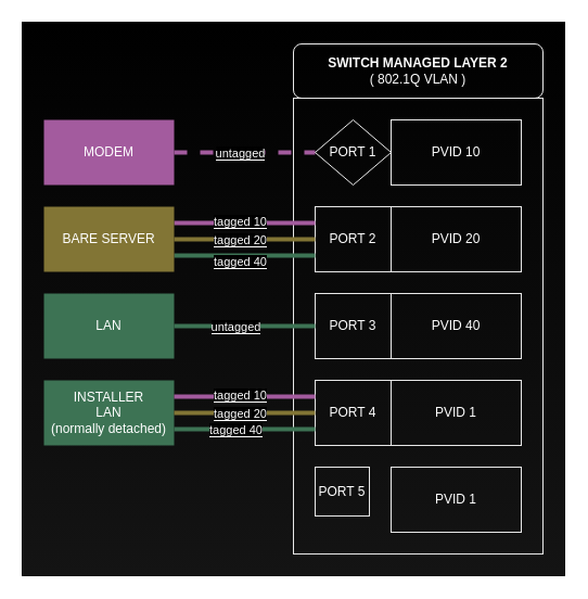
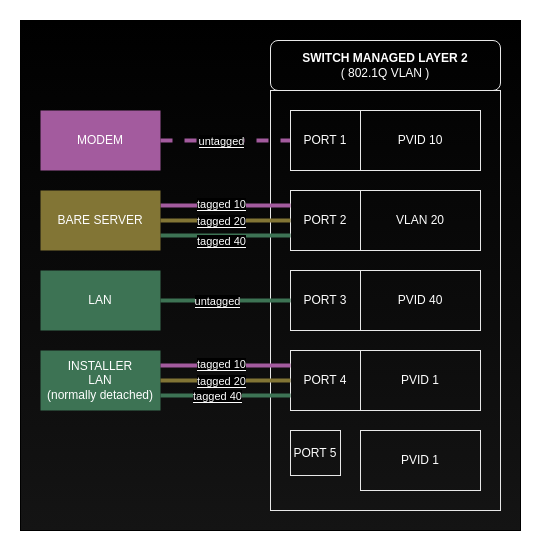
  <mxCell id="0" />
  <mxCell id="1" parent="0" />
  <mxCell id="2" value="" style="rounded=0;whiteSpace=wrap;html=1;fillColor=#000000;gradientColor=#141414;" parent="1" vertex="1"><mxGeometry x="20" y="20" width="500" height="510" as="geometry" /></mxCell>
  <mxCell id="3" value="" style="rounded=0;whiteSpace=wrap;html=1;fillColor=none;strokeColor=#E8E8E8;" parent="1" vertex="1"><mxGeometry x="270" y="90" width="230" height="420" as="geometry" /></mxCell>
  <mxCell id="4" style="edgeStyle=none;html=1;exitX=1;exitY=0.5;exitDx=0;exitDy=0;fillColor=#d80073;strokeColor=#A35B9E;endArrow=none;endFill=0;strokeWidth=4;entryX=0;entryY=0.5;entryDx=0;entryDy=0;dashed=1;" parent="1" source="6" target="8" edge="1"><mxGeometry relative="1" as="geometry"><mxPoint x="280" y="140" as="targetPoint" /></mxGeometry></mxCell>
  <mxCell id="5" value="&lt;font style=&quot;background-color: rgb(0, 0, 0);&quot; color=&quot;#ffffff&quot;&gt;untagged&lt;/font&gt;" style="edgeLabel;html=1;align=center;verticalAlign=middle;resizable=0;points=[];" parent="4" vertex="1" connectable="0"><mxGeometry x="0.145" y="2" relative="1" as="geometry"><mxPoint x="-14" y="2" as="offset" /></mxGeometry></mxCell>
  <mxCell id="6" value="&lt;font color=&quot;#ffffff&quot;&gt;MODEM&lt;/font&gt;" style="rounded=0;whiteSpace=wrap;html=1;fillColor=#A35B9E;strokeColor=none;" parent="1" vertex="1"><mxGeometry x="40" y="110" width="120" height="60" as="geometry" /></mxCell>
  <mxCell id="7" value="&lt;font color=&quot;#ffffff&quot;&gt;&lt;b&gt;SWITCH MANAGED LAYER 2&lt;br&gt;&lt;/b&gt;( 802.1Q VLAN )&lt;/font&gt;" style="whiteSpace=wrap;html=1;fillColor=none;strokeColor=#E8E8E8;rounded=1;" parent="1" vertex="1"><mxGeometry x="270" y="40" width="230" height="50" as="geometry" /></mxCell>
- <mxCell id="8" value="&lt;font color=&quot;#ffffff&quot;&gt;PORT 1&lt;/font&gt;" style="rhombus;whiteSpace=wrap;html=1;fillColor=none;strokeColor=#E8E8E8;" parent="1" vertex="1"><mxGeometry x="290" y="110" width="70" height="60" as="geometry" /></mxCell>
+ <mxCell id="8" value="&lt;font color=&quot;#ffffff&quot;&gt;PORT 1&lt;/font&gt;" style="rounded=0;whiteSpace=wrap;html=1;fillColor=none;strokeColor=#E8E8E8;" parent="1" vertex="1"><mxGeometry x="290" y="110" width="70" height="60" as="geometry" /></mxCell>
  <mxCell id="9" value="&lt;font color=&quot;#ffffff&quot;&gt;PVID 10&lt;br&gt;&lt;/font&gt;" style="rounded=0;whiteSpace=wrap;html=1;fillColor=none;strokeColor=#E8E8E8;" parent="1" vertex="1"><mxGeometry x="360" y="110" width="120" height="60" as="geometry" /></mxCell>
  <mxCell id="10" value="&lt;font color=&quot;#ffffff&quot;&gt;PORT 2&lt;/font&gt;" style="rounded=0;whiteSpace=wrap;html=1;fillColor=none;strokeColor=#E8E8E8;" parent="1" vertex="1"><mxGeometry x="290" y="190" width="70" height="60" as="geometry" /></mxCell>
- <mxCell id="11" value="&lt;font color=&quot;#ffffff&quot;&gt;PVID 20&lt;br&gt;&lt;/font&gt;" style="rounded=0;whiteSpace=wrap;html=1;fillColor=none;strokeColor=#E8E8E8;" parent="1" vertex="1"><mxGeometry x="360" y="190" width="120" height="60" as="geometry" /></mxCell>
+ <mxCell id="11" value="&lt;font color=&quot;#ffffff&quot;&gt;VLAN 20&lt;br&gt;&lt;/font&gt;" style="rounded=0;whiteSpace=wrap;html=1;fillColor=none;strokeColor=#E8E8E8;" parent="1" vertex="1"><mxGeometry x="360" y="190" width="120" height="60" as="geometry" /></mxCell>
  <mxCell id="12" value="&lt;font color=&quot;#ffffff&quot;&gt;PORT 3&lt;/font&gt;" style="rounded=0;whiteSpace=wrap;html=1;fillColor=none;strokeColor=#E8E8E8;" parent="1" vertex="1"><mxGeometry x="290" y="270" width="70" height="60" as="geometry" /></mxCell>
  <mxCell id="13" value="&lt;font color=&quot;#ffffff&quot;&gt;PVID 40&lt;br&gt;&lt;/font&gt;" style="rounded=0;whiteSpace=wrap;html=1;fillColor=none;strokeColor=#E8E8E8;" parent="1" vertex="1"><mxGeometry x="360" y="270" width="120" height="60" as="geometry" /></mxCell>
  <mxCell id="14" style="edgeStyle=none;html=1;exitX=1;exitY=0.5;exitDx=0;exitDy=0;strokeColor=#3D7354;endArrow=none;endFill=0;strokeWidth=4;entryX=0;entryY=0.5;entryDx=0;entryDy=0;" parent="1" source="16" target="12" edge="1"><mxGeometry relative="1" as="geometry"><mxPoint x="280" y="300" as="targetPoint" /></mxGeometry></mxCell>
  <mxCell id="15" value="&lt;font style=&quot;background-color: rgb(0, 0, 0);&quot; color=&quot;#ffffff&quot;&gt;untagged&lt;/font&gt;" style="edgeLabel;html=1;align=center;verticalAlign=middle;resizable=0;points=[];" parent="14" vertex="1" connectable="0"><mxGeometry x="0.192" y="2" relative="1" as="geometry"><mxPoint x="-21" y="2" as="offset" /></mxGeometry></mxCell>
  <mxCell id="16" value="&lt;font color=&quot;#ffffff&quot;&gt;LAN&lt;/font&gt;" style="rounded=0;whiteSpace=wrap;html=1;fillColor=#3D7354;strokeColor=none;" parent="1" vertex="1"><mxGeometry x="40" y="270" width="120" height="60" as="geometry" /></mxCell>
  <mxCell id="17" style="edgeStyle=none;html=1;exitX=1;exitY=0.5;exitDx=0;exitDy=0;strokeColor=#827535;endArrow=none;endFill=0;strokeWidth=4;entryX=0;entryY=0.5;entryDx=0;entryDy=0;" parent="1" source="23" target="10" edge="1"><mxGeometry relative="1" as="geometry"><mxPoint x="280" y="220" as="targetPoint" /></mxGeometry></mxCell>
  <mxCell id="18" value="&lt;font style=&quot;background-color: rgb(0, 0, 0);&quot; color=&quot;#ffffff&quot;&gt;tagged 20&lt;/font&gt;" style="edgeLabel;html=1;align=center;verticalAlign=middle;resizable=0;points=[];" parent="17" vertex="1" connectable="0"><mxGeometry x="-0.302" y="-1" relative="1" as="geometry"><mxPoint x="15" y="-1" as="offset" /></mxGeometry></mxCell>
  <mxCell id="19" style="edgeStyle=none;html=1;exitX=1;exitY=0.75;exitDx=0;exitDy=0;strokeColor=#3D7354;strokeWidth=4;endArrow=none;endFill=0;entryX=0;entryY=0.75;entryDx=0;entryDy=0;" parent="1" source="23" target="10" edge="1"><mxGeometry relative="1" as="geometry"><mxPoint x="280" y="235" as="targetPoint" /></mxGeometry></mxCell>
  <mxCell id="20" value="&lt;font style=&quot;background-color: rgb(0, 0, 0);&quot; color=&quot;#ffffff&quot;&gt;tagged 40&lt;/font&gt;" style="edgeLabel;html=1;align=center;verticalAlign=middle;resizable=0;points=[];" parent="19" vertex="1" connectable="0"><mxGeometry x="0.31" y="6" relative="1" as="geometry"><mxPoint x="-25" y="11" as="offset" /></mxGeometry></mxCell>
  <mxCell id="21" style="edgeStyle=none;html=1;exitX=1;exitY=0.25;exitDx=0;exitDy=0;strokeColor=#A35B9E;strokeWidth=4;endArrow=none;endFill=0;entryX=0;entryY=0.25;entryDx=0;entryDy=0;" parent="1" source="23" target="10" edge="1"><mxGeometry relative="1" as="geometry"><mxPoint x="280" y="205" as="targetPoint" /></mxGeometry></mxCell>
  <mxCell id="22" value="&lt;font style=&quot;background-color: rgb(0, 0, 0);&quot; color=&quot;#ffffff&quot;&gt;tagged 10&lt;/font&gt;" style="edgeLabel;html=1;align=center;verticalAlign=middle;resizable=0;points=[];" parent="21" vertex="1" connectable="0"><mxGeometry x="0.192" y="2" relative="1" as="geometry"><mxPoint x="-17" as="offset" /></mxGeometry></mxCell>
  <mxCell id="23" value="&lt;font color=&quot;#ffffff&quot;&gt;BARE SERVER&lt;/font&gt;" style="rounded=0;whiteSpace=wrap;html=1;fillColor=#827535;strokeColor=none;" parent="1" vertex="1"><mxGeometry x="40" y="190" width="120" height="60" as="geometry" /></mxCell>
  <mxCell id="24" value="&lt;font color=&quot;#ffffff&quot;&gt;PORT 4&lt;/font&gt;" style="rounded=0;whiteSpace=wrap;html=1;fillColor=none;strokeColor=#E8E8E8;" vertex="1" parent="1"><mxGeometry x="290" y="350" width="70" height="60" as="geometry" /></mxCell>
  <mxCell id="25" value="&lt;font color=&quot;#ffffff&quot;&gt;PVID 1&lt;br&gt;&lt;/font&gt;" style="rounded=0;whiteSpace=wrap;html=1;fillColor=none;strokeColor=#E8E8E8;" vertex="1" parent="1"><mxGeometry x="360" y="350" width="120" height="60" as="geometry" /></mxCell>
  <mxCell id="26" style="edgeStyle=none;html=1;exitX=1;exitY=0.75;exitDx=0;exitDy=0;strokeColor=#3D7354;endArrow=none;endFill=0;strokeWidth=4;entryX=0;entryY=0.75;entryDx=0;entryDy=0;" edge="1" parent="1" source="28" target="24"><mxGeometry relative="1" as="geometry"><mxPoint x="280" y="380" as="targetPoint" /></mxGeometry></mxCell>
  <mxCell id="27" value="&lt;font style=&quot;background-color: rgb(0, 0, 0);&quot; color=&quot;#ffffff&quot;&gt;tagged 40&lt;/font&gt;" style="edgeLabel;html=1;align=center;verticalAlign=middle;resizable=0;points=[];" vertex="1" connectable="0" parent="26"><mxGeometry x="0.192" y="2" relative="1" as="geometry"><mxPoint x="-21" y="2" as="offset" /></mxGeometry></mxCell>
  <mxCell id="28" value="&lt;font color=&quot;#ffffff&quot;&gt;INSTALLER&lt;br&gt;LAN&lt;br&gt;(normally detached)&lt;br&gt;&lt;/font&gt;" style="rounded=0;whiteSpace=wrap;html=1;fillColor=#3D7354;strokeColor=none;" vertex="1" parent="1"><mxGeometry x="40" y="350" width="120" height="60" as="geometry" /></mxCell>
  <mxCell id="29" value="&lt;font color=&quot;#ffffff&quot;&gt;PORT 5&lt;/font&gt;" style="rounded=0;whiteSpace=wrap;html=1;fillColor=none;strokeColor=#E8E8E8;" vertex="1" parent="1"><mxGeometry x="290" y="430" width="50" height="45" as="geometry" /></mxCell>
  <mxCell id="30" value="&lt;font color=&quot;#ffffff&quot;&gt;PVID 1&lt;br&gt;&lt;/font&gt;" style="rounded=0;whiteSpace=wrap;html=1;fillColor=none;strokeColor=#E8E8E8;" vertex="1" parent="1"><mxGeometry x="360" y="430" width="120" height="60" as="geometry" /></mxCell>
  <mxCell id="31" style="edgeStyle=none;html=1;exitX=1;exitY=0.25;exitDx=0;exitDy=0;strokeColor=#A35B9E;strokeWidth=4;endArrow=none;endFill=0;entryX=0;entryY=0.25;entryDx=0;entryDy=0;" edge="1" parent="1" source="28" target="24"><mxGeometry relative="1" as="geometry"><mxPoint x="290" y="370" as="targetPoint" /><mxPoint x="160" y="370" as="sourcePoint" /></mxGeometry></mxCell>
  <mxCell id="32" value="&lt;font style=&quot;background-color: rgb(0, 0, 0);&quot; color=&quot;#ffffff&quot;&gt;tagged 10&lt;/font&gt;" style="edgeLabel;html=1;align=center;verticalAlign=middle;resizable=0;points=[];" vertex="1" connectable="0" parent="31"><mxGeometry x="0.192" y="2" relative="1" as="geometry"><mxPoint x="-17" as="offset" /></mxGeometry></mxCell>
  <mxCell id="33" style="edgeStyle=none;html=1;exitX=1;exitY=0.5;exitDx=0;exitDy=0;strokeColor=#827535;endArrow=none;endFill=0;strokeWidth=4;entryX=0;entryY=0.5;entryDx=0;entryDy=0;" edge="1" parent="1" source="28" target="24"><mxGeometry relative="1" as="geometry"><mxPoint x="290" y="379.57" as="targetPoint" /><mxPoint x="160" y="379.57" as="sourcePoint" /></mxGeometry></mxCell>
  <mxCell id="34" value="&lt;font style=&quot;background-color: rgb(0, 0, 0);&quot; color=&quot;#ffffff&quot;&gt;tagged 20&lt;/font&gt;" style="edgeLabel;html=1;align=center;verticalAlign=middle;resizable=0;points=[];" vertex="1" connectable="0" parent="33"><mxGeometry x="-0.302" y="-1" relative="1" as="geometry"><mxPoint x="15" y="-1" as="offset" /></mxGeometry></mxCell>
